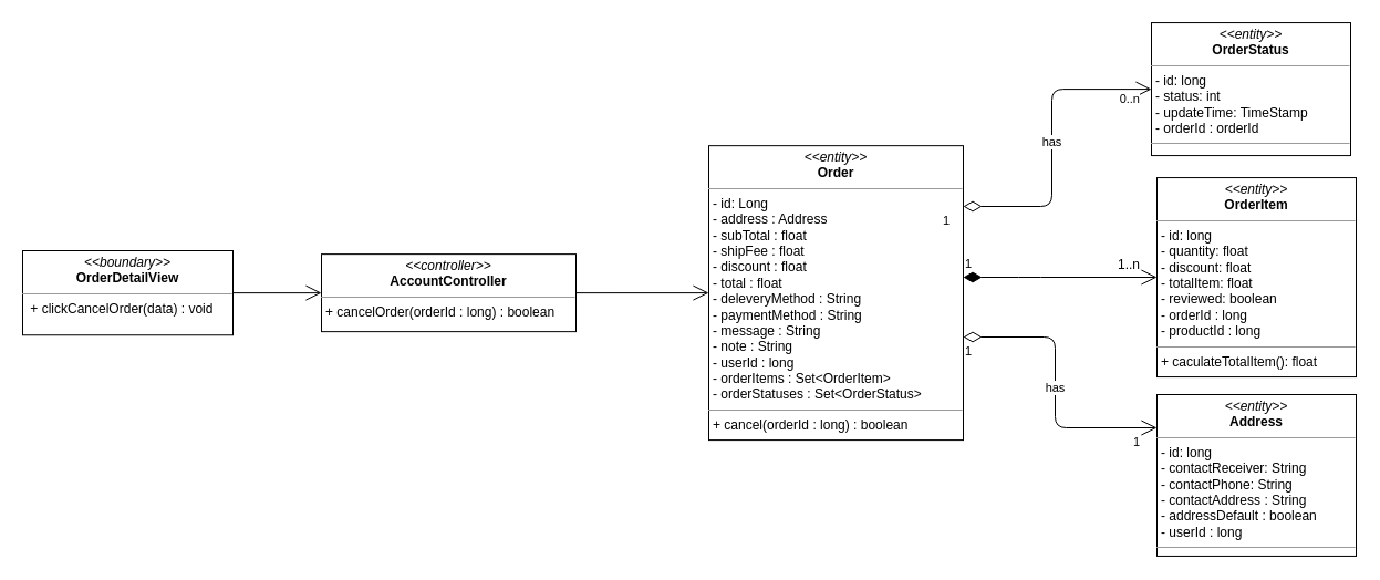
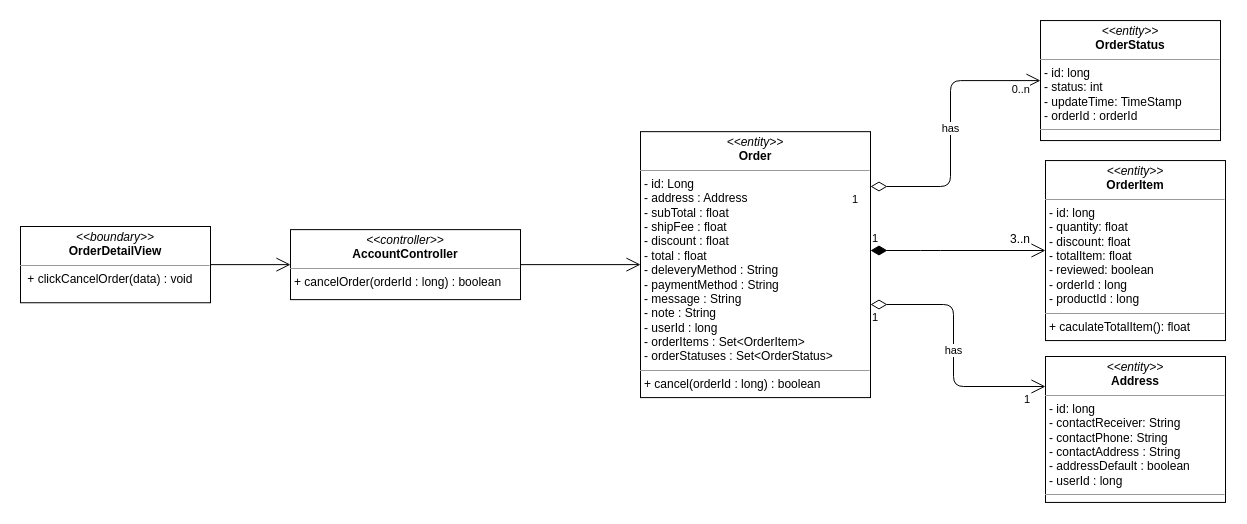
  <mxCell id="0" />
  <mxCell id="1" parent="0" />
  <mxCell id="2" value="&lt;p style=&quot;margin: 0px ; margin-top: 4px ; text-align: center&quot;&gt;&lt;i&gt;&amp;lt;&amp;lt;boundary&amp;gt;&amp;gt;&lt;/i&gt;&lt;br&gt;&lt;b&gt;OrderDetailView&lt;/b&gt;&lt;/p&gt;&lt;hr size=&quot;1&quot;&gt;&lt;p style=&quot;margin: 0px ; margin-left: 4px&quot;&gt;&lt;span&gt;&amp;nbsp;&lt;/span&gt;&lt;span&gt;+ clickCancelOrder(data) : void&lt;/span&gt;&lt;/p&gt;" style="verticalAlign=top;align=left;overflow=fill;fontSize=12;fontFamily=Helvetica;html=1;" parent="1" vertex="1"><mxGeometry x="20" y="226" width="190" height="76.25" as="geometry" /></mxCell>
  <mxCell id="3" value="" style="endArrow=open;endFill=1;endSize=12;html=1;exitX=1;exitY=0.5;exitDx=0;exitDy=0;" parent="1" source="2" target="4" edge="1"><mxGeometry width="160" relative="1" as="geometry"><mxPoint x="-10" y="286" as="sourcePoint" /><mxPoint x="-40" y="263.5" as="targetPoint" /></mxGeometry></mxCell>
  <mxCell id="4" value="&lt;p style=&quot;margin: 0px ; margin-top: 4px ; text-align: center&quot;&gt;&lt;i&gt;&amp;lt;&amp;lt;controller&amp;gt;&amp;gt;&lt;/i&gt;&lt;br&gt;&lt;b&gt;AccountController&lt;/b&gt;&lt;/p&gt;&lt;hr size=&quot;1&quot;&gt;&lt;p style=&quot;margin: 0px ; margin-left: 4px&quot;&gt;+ cancelOrder(orderId : long) : boolean&lt;br&gt;&lt;/p&gt;" style="verticalAlign=top;align=left;overflow=fill;fontSize=12;fontFamily=Helvetica;html=1;" parent="1" vertex="1"><mxGeometry x="290" y="229.13" width="230" height="70" as="geometry" /></mxCell>
  <mxCell id="5" value="" style="endArrow=open;endFill=1;endSize=12;html=1;" parent="1" source="4" target="12" edge="1"><mxGeometry width="160" relative="1" as="geometry"><mxPoint x="350" y="256" as="sourcePoint" /><mxPoint x="235" y="264.125" as="targetPoint" /></mxGeometry></mxCell>
  <mxCell id="6" value="&lt;p style=&quot;margin: 0px ; margin-top: 4px ; text-align: center&quot;&gt;&lt;i&gt;&amp;lt;&amp;lt;entity&amp;gt;&amp;gt;&lt;/i&gt;&lt;br&gt;&lt;b&gt;Address&lt;/b&gt;&lt;/p&gt;&lt;hr size=&quot;1&quot;&gt;&lt;p style=&quot;margin: 0px ; margin-left: 4px&quot;&gt;- id: long&lt;/p&gt;&lt;p style=&quot;margin: 0px ; margin-left: 4px&quot;&gt;- contactReceiver: String&lt;br&gt;- contactPhone: String&lt;/p&gt;&lt;p style=&quot;margin: 0px ; margin-left: 4px&quot;&gt;- contactAddress : String&lt;/p&gt;&lt;p style=&quot;margin: 0px ; margin-left: 4px&quot;&gt;- addressDefault : boolean&lt;/p&gt;&lt;p style=&quot;margin: 0px ; margin-left: 4px&quot;&gt;- userId : long&lt;/p&gt;&lt;hr size=&quot;1&quot;&gt;&lt;p style=&quot;margin: 0px ; margin-left: 4px&quot;&gt;&lt;br&gt;&lt;/p&gt;" style="verticalAlign=top;align=left;overflow=fill;fontSize=12;fontFamily=Helvetica;html=1;" parent="1" vertex="1"><mxGeometry x="1045" y="356" width="180" height="145.94" as="geometry" /></mxCell>
  <mxCell id="7" value="&lt;p style=&quot;margin: 0px ; margin-top: 4px ; text-align: center&quot;&gt;&lt;i&gt;&amp;lt;&amp;lt;entity&amp;gt;&amp;gt;&lt;/i&gt;&lt;br&gt;&lt;b&gt;OrderItem&lt;/b&gt;&lt;/p&gt;&lt;hr size=&quot;1&quot;&gt;&lt;p style=&quot;margin: 0px ; margin-left: 4px&quot;&gt;- id: long&lt;/p&gt;&lt;p style=&quot;margin: 0px ; margin-left: 4px&quot;&gt;- quantity: float&lt;br&gt;- discount: float&lt;/p&gt;&lt;p style=&quot;margin: 0px ; margin-left: 4px&quot;&gt;- totalItem: float&lt;/p&gt;&lt;p style=&quot;margin: 0px ; margin-left: 4px&quot;&gt;- reviewed: boolean&lt;/p&gt;&lt;p style=&quot;margin: 0px ; margin-left: 4px&quot;&gt;- orderId : long&lt;/p&gt;&lt;p style=&quot;margin: 0px ; margin-left: 4px&quot;&gt;- productId : long&lt;/p&gt;&lt;hr size=&quot;1&quot;&gt;&lt;p style=&quot;margin: 0px ; margin-left: 4px&quot;&gt;+ caculateTotalItem(): float&lt;br&gt;&lt;/p&gt;" style="verticalAlign=top;align=left;overflow=fill;fontSize=12;fontFamily=Helvetica;html=1;" parent="1" vertex="1"><mxGeometry x="1045" y="160.06" width="180" height="180" as="geometry" /></mxCell>
  <mxCell id="8" value="&lt;p style=&quot;margin: 0px ; margin-top: 4px ; text-align: center&quot;&gt;&lt;i&gt;&amp;lt;&amp;lt;entity&amp;gt;&amp;gt;&lt;/i&gt;&lt;br&gt;&lt;b&gt;OrderStatus&lt;/b&gt;&lt;/p&gt;&lt;hr size=&quot;1&quot;&gt;&lt;p style=&quot;margin: 0px ; margin-left: 4px&quot;&gt;- id: long&lt;/p&gt;&lt;p style=&quot;margin: 0px ; margin-left: 4px&quot;&gt;- status: int&lt;br&gt;- updateTime: TimeStamp&lt;/p&gt;&lt;p style=&quot;margin: 0px ; margin-left: 4px&quot;&gt;- orderId : orderId&lt;/p&gt;&lt;hr size=&quot;1&quot;&gt;&lt;p style=&quot;margin: 0px ; margin-left: 4px&quot;&gt;&lt;br&gt;&lt;/p&gt;" style="verticalAlign=top;align=left;overflow=fill;fontSize=12;fontFamily=Helvetica;html=1;" parent="1" vertex="1"><mxGeometry x="1040" y="20.06" width="180" height="120" as="geometry" /></mxCell>
  <mxCell id="9" value="has" style="endArrow=open;html=1;endSize=12;startArrow=diamondThin;startSize=14;startFill=0;edgeStyle=orthogonalEdgeStyle;exitX=1;exitY=0.65;exitDx=0;exitDy=0;exitPerimeter=0;" parent="1" source="12" target="6" edge="1"><mxGeometry relative="1" as="geometry"><mxPoint x="890" y="306" as="sourcePoint" /><mxPoint x="890" y="260.06" as="targetPoint" /><Array as="points"><mxPoint x="953" y="304" /><mxPoint x="953" y="386" /></Array></mxGeometry></mxCell>
  <mxCell id="10" value="1" style="edgeLabel;resizable=0;html=1;align=left;verticalAlign=top;" parent="9" connectable="0" vertex="1"><mxGeometry x="-1" relative="1" as="geometry" /></mxCell>
  <mxCell id="11" value="1" style="edgeLabel;resizable=0;html=1;align=right;verticalAlign=top;" parent="9" connectable="0" vertex="1"><mxGeometry x="1" relative="1" as="geometry"><mxPoint x="-15" as="offset" /></mxGeometry></mxCell>
  <mxCell id="12" value="&lt;p style=&quot;margin: 0px ; margin-top: 4px ; text-align: center&quot;&gt;&lt;i&gt;&amp;lt;&amp;lt;entity&amp;gt;&amp;gt;&lt;/i&gt;&lt;br&gt;&lt;b&gt;Order&lt;/b&gt;&lt;/p&gt;&lt;hr size=&quot;1&quot;&gt;&lt;p style=&quot;margin: 0px ; margin-left: 4px&quot;&gt;- id: Long&lt;/p&gt;&lt;p style=&quot;margin: 0px 0px 0px 4px&quot;&gt;- address : Address&lt;/p&gt;&lt;p style=&quot;margin: 0px 0px 0px 4px&quot;&gt;- subTotal : float&lt;/p&gt;&lt;p style=&quot;margin: 0px 0px 0px 4px&quot;&gt;- shipFee : float&lt;/p&gt;&lt;p style=&quot;margin: 0px 0px 0px 4px&quot;&gt;- discount : float&lt;/p&gt;&lt;p style=&quot;margin: 0px 0px 0px 4px&quot;&gt;- total : float&lt;/p&gt;&lt;p style=&quot;margin: 0px 0px 0px 4px&quot;&gt;- deleveryMethod : String&lt;/p&gt;&lt;p style=&quot;margin: 0px 0px 0px 4px&quot;&gt;- paymentMethod : String&lt;/p&gt;&lt;p style=&quot;margin: 0px 0px 0px 4px&quot;&gt;- message : String&lt;/p&gt;&lt;p style=&quot;margin: 0px 0px 0px 4px&quot;&gt;- note : String&lt;/p&gt;&lt;p style=&quot;margin: 0px 0px 0px 4px&quot;&gt;- userId : long&lt;/p&gt;&lt;p style=&quot;margin: 0px 0px 0px 4px&quot;&gt;- orderItems : Set&amp;lt;OrderItem&amp;gt;&lt;/p&gt;&lt;p style=&quot;margin: 0px 0px 0px 4px&quot;&gt;- orderStatuses : Set&amp;lt;OrderStatus&amp;gt;&lt;/p&gt;&lt;hr size=&quot;1&quot;&gt;&lt;p style=&quot;margin: 0px ; margin-left: 4px&quot;&gt;+ cancel(orderId : long) : boolean&lt;/p&gt;" style="verticalAlign=top;align=left;overflow=fill;fontSize=12;fontFamily=Helvetica;html=1;" parent="1" vertex="1"><mxGeometry x="640" y="131.15" width="230" height="265.94" as="geometry" /></mxCell>
  <mxCell id="13" value="has" style="endArrow=open;html=1;endSize=12;startArrow=diamondThin;startSize=14;startFill=0;edgeStyle=orthogonalEdgeStyle;" parent="1" source="12" edge="1"><mxGeometry relative="1" as="geometry"><mxPoint x="850" y="209" as="sourcePoint" /><mxPoint x="1040" y="80.1" as="targetPoint" /><Array as="points"><mxPoint x="950" y="186" /><mxPoint x="950" y="80" /></Array></mxGeometry></mxCell>
  <mxCell id="14" value="1" style="edgeLabel;resizable=0;html=1;align=left;verticalAlign=top;" parent="13" connectable="0" vertex="1"><mxGeometry x="-1" relative="1" as="geometry"><mxPoint x="-20" as="offset" /></mxGeometry></mxCell>
  <mxCell id="15" value="0..n" style="edgeLabel;resizable=0;html=1;align=right;verticalAlign=top;" parent="13" connectable="0" vertex="1"><mxGeometry x="1" relative="1" as="geometry"><mxPoint x="-10" y="-4" as="offset" /></mxGeometry></mxCell>
  <mxCell id="16" value="1" style="endArrow=open;html=1;endSize=12;startArrow=diamondThin;startSize=14;startFill=1;edgeStyle=orthogonalEdgeStyle;align=left;verticalAlign=bottom;" parent="1" source="12" edge="1"><mxGeometry x="-1" y="3" relative="1" as="geometry"><mxPoint x="910" y="245" as="sourcePoint" /><mxPoint x="1045" y="250" as="targetPoint" /><Array as="points"><mxPoint x="930" y="250" /><mxPoint x="930" y="250" /></Array></mxGeometry></mxCell>
- <mxCell id="17" value="1..n" style="text;html=1;strokeColor=none;fillColor=none;align=center;verticalAlign=middle;whiteSpace=wrap;rounded=0;" vertex="1" parent="1"><mxGeometry x="1000" y="229.13" width="40" height="20" as="geometry" /></mxCell>
+ <mxCell id="17" value="3..n" style="text;html=1;strokeColor=none;fillColor=none;align=center;verticalAlign=middle;whiteSpace=wrap;rounded=0;" vertex="1" parent="1"><mxGeometry x="1000" y="229.13" width="40" height="20" as="geometry" /></mxCell>
